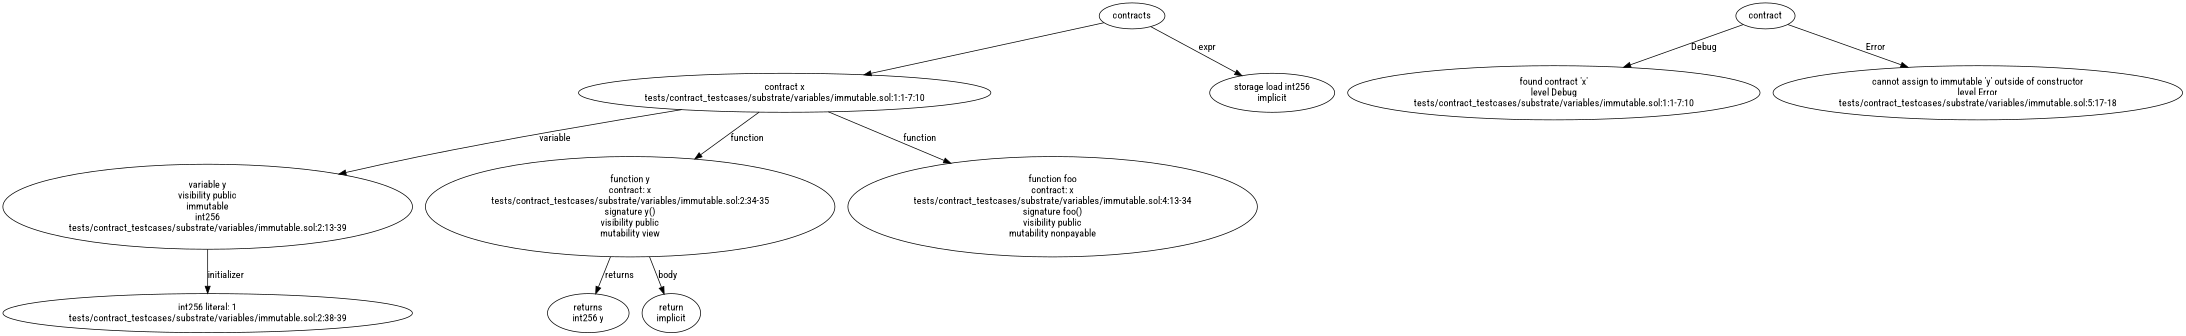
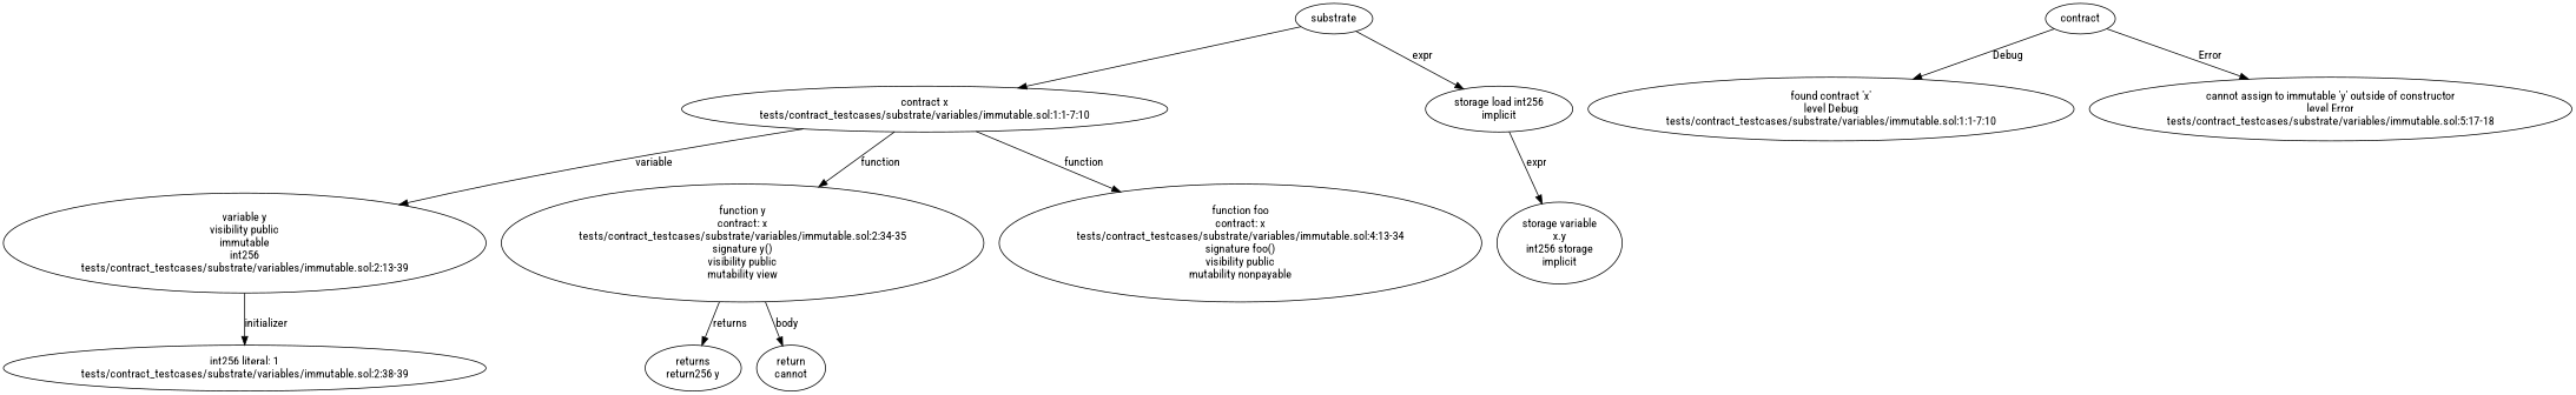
  strict digraph {
    fontname="Roboto Condensed"
    node [fontname="Roboto Condensed"]
    edge [fontname="Roboto Condensed"]
    n1 [label="contract x\ntests/contract_testcases/substrate/variables/immutable.sol:1:1-7:10"]
    n2 [label="variable y\nvisibility public\nimmutable\nint256\ntests/contract_testcases/substrate/variables/immutable.sol:2:13-39"]
    n3 [label="function y\ncontract: x\ntests/contract_testcases/substrate/variables/immutable.sol:2:34-35\nsignature y()\nvisibility public\nmutability view"]
    n4 [label="function foo\ncontract: x\ntests/contract_testcases/substrate/variables/immutable.sol:4:13-34\nsignature foo()\nvisibility public\nmutability nonpayable"]
    n5 [label="int256 literal: 1\ntests/contract_testcases/substrate/variables/immutable.sol:2:38-39"]
-   n6 [label="returns\nint256 y"]
-   n7 [label="return\nimplicit"]
+   n6 [label="returns\nreturn256 y"]
+   n7 [label="return\ncannot"]
    n8 [label="storage load int256\nimplicit"]
+   n9 [label="storage variable\nx.y\nint256 storage\nimplicit"]
    n10 [label="found contract 'x'\nlevel Debug\ntests/contract_testcases/substrate/variables/immutable.sol:1:1-7:10"]
    n11 [label="cannot assign to immutable 'y' outside of constructor\nlevel Error\ntests/contract_testcases/substrate/variables/immutable.sol:5:17-18"]
-   contracts
+   contracts [label=substrate]
    n13 [label=contract]
    n1 -> n2 [label=variable]
    n1 -> n3 [label=function]
    n1 -> n4 [label=function]
    n2 -> n5 [label=initializer]
    n3 -> n6 [label=returns]
    n3 -> n7 [label=body]
+   n8 -> n9 [label=expr]
    contracts -> n1
    contracts -> n8 [label=expr]
    n13 -> n10 [label=Debug]
    n13 -> n11 [label=Error]
  }
